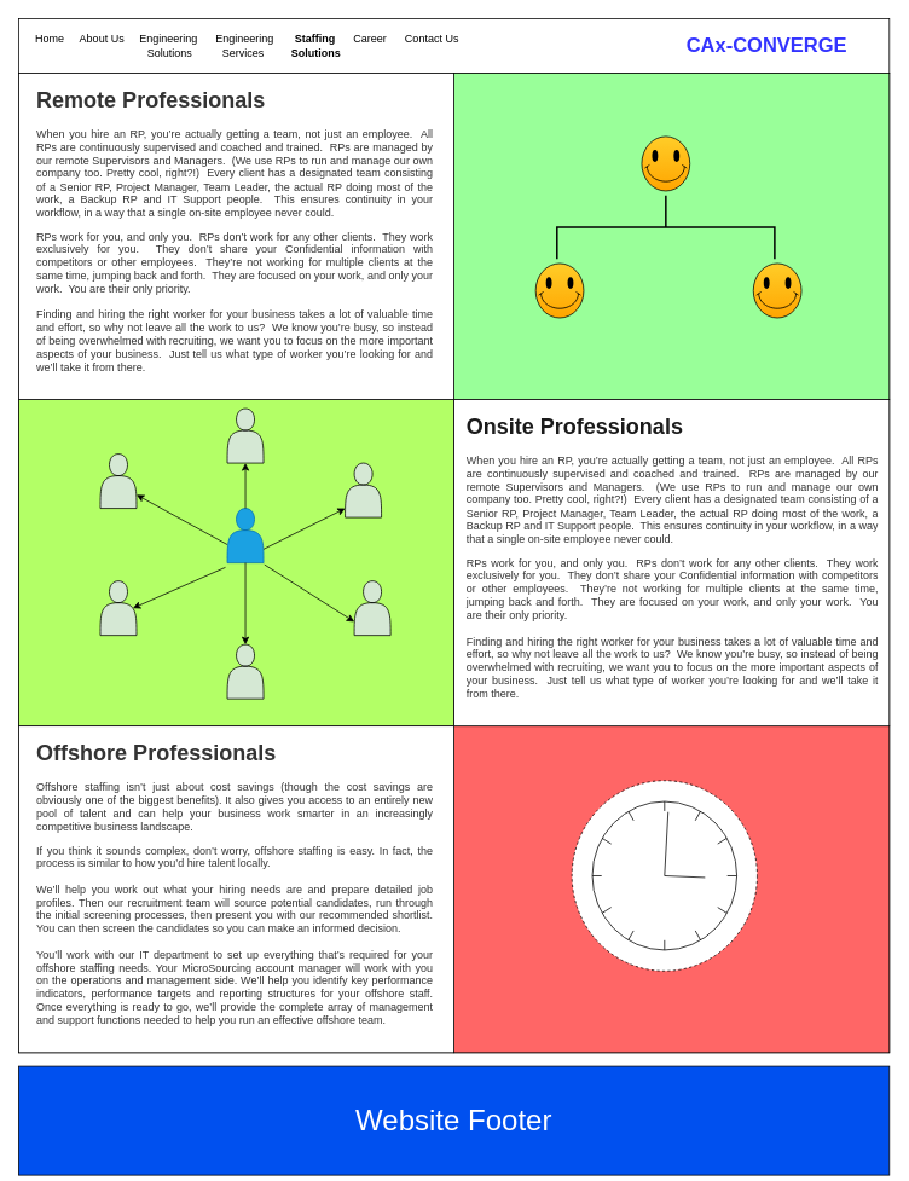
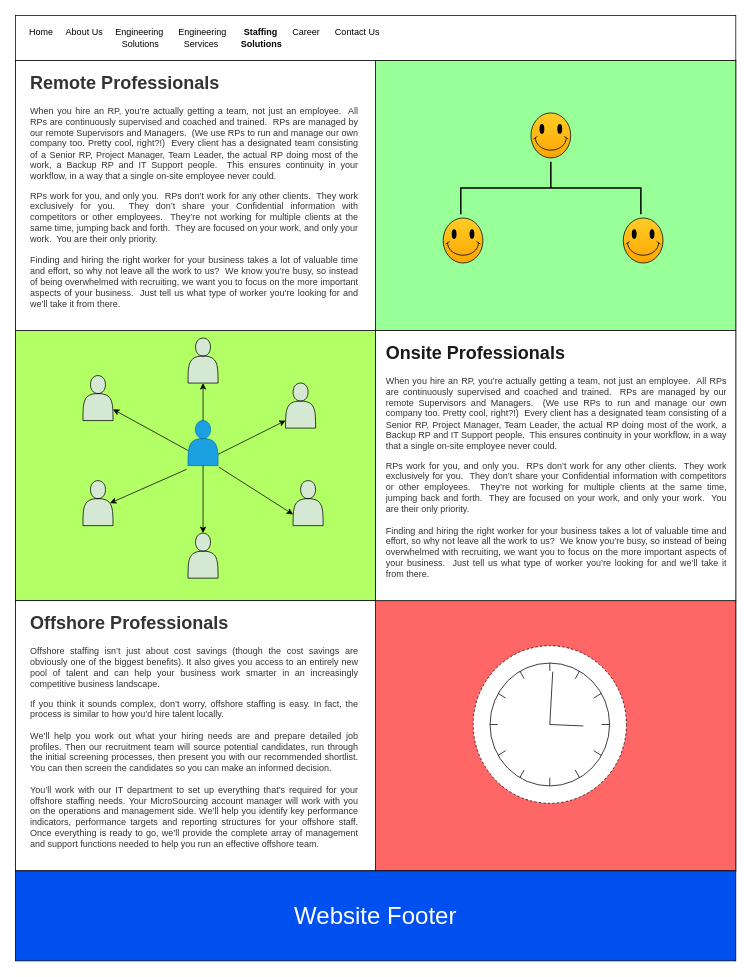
  <mxCell id="0" />
  <mxCell id="1" parent="0" />
  <mxCell id="2" value="&amp;nbsp; &amp;nbsp; &amp;nbsp;Home&amp;nbsp; &amp;nbsp; &amp;nbsp;About Us&amp;nbsp; &amp;nbsp; &amp;nbsp;Engineering&amp;nbsp; &amp;nbsp; &amp;nbsp; Engineering&amp;nbsp; &amp;nbsp; &amp;nbsp; &amp;nbsp;&lt;b&gt;Staffing&lt;/b&gt;&amp;nbsp; &amp;nbsp; &amp;nbsp; Career&amp;nbsp; &amp;nbsp; &amp;nbsp; Contact Us&amp;nbsp; &amp;nbsp; &amp;nbsp; &amp;nbsp; &amp;nbsp; &amp;nbsp; &amp;nbsp; &amp;nbsp; &amp;nbsp; &amp;nbsp; &amp;nbsp; &amp;nbsp; &amp;nbsp; &amp;nbsp; &amp;nbsp; &amp;nbsp; &amp;nbsp; &amp;nbsp; &amp;nbsp; &amp;nbsp; &amp;nbsp; &amp;nbsp; &amp;nbsp; &amp;nbsp; &amp;nbsp; &amp;nbsp; &amp;nbsp; &amp;nbsp; &amp;nbsp; &amp;nbsp; &amp;nbsp; &amp;nbsp; &amp;nbsp; &amp;nbsp; &amp;nbsp; &amp;nbsp; &amp;nbsp; &amp;nbsp; &amp;nbsp; &amp;nbsp; &amp;nbsp; &amp;nbsp;&amp;nbsp;&lt;br&gt;&amp;nbsp; &amp;nbsp; &amp;nbsp; &amp;nbsp; &amp;nbsp; &amp;nbsp; &amp;nbsp; &amp;nbsp; &amp;nbsp; &amp;nbsp; &amp;nbsp; &amp;nbsp; &amp;nbsp; &amp;nbsp; &amp;nbsp; &amp;nbsp; &amp;nbsp; &amp;nbsp; &amp;nbsp; &amp;nbsp; &amp;nbsp; Solutions&amp;nbsp; &amp;nbsp; &amp;nbsp; &amp;nbsp; &amp;nbsp; Services&amp;nbsp; &amp;nbsp; &amp;nbsp; &amp;nbsp; &amp;nbsp;&lt;b&gt;Solutions&lt;/b&gt;" style="rounded=0;whiteSpace=wrap;html=1;align=left;" parent="1" vertex="1"><mxGeometry x="20" y="20" width="960" height="60" as="geometry" /></mxCell>
  <mxCell id="3" value="" style="rounded=0;whiteSpace=wrap;html=1;" parent="1" vertex="1"><mxGeometry x="20" y="80" width="960" height="1080" as="geometry" /></mxCell>
  <mxCell id="4" value="" style="rounded=0;whiteSpace=wrap;html=1;fillColor=#99FF99;" parent="1" vertex="1"><mxGeometry x="500" y="80" width="480" height="360" as="geometry" /></mxCell>
  <mxCell id="5" value="" style="rounded=0;whiteSpace=wrap;html=1;fillColor=#B3FF66;" parent="1" vertex="1"><mxGeometry x="20" y="440" width="480" height="360" as="geometry" /></mxCell>
  <mxCell id="6" value="" style="rounded=0;whiteSpace=wrap;html=1;fillColor=#FF6666;" parent="1" vertex="1"><mxGeometry x="500" y="800" width="480" height="360" as="geometry" /></mxCell>
  <mxCell id="7" value="" style="shape=actor;whiteSpace=wrap;html=1;fillColor=#1ba1e2;strokeColor=#006EAF;fontColor=#ffffff;" parent="1" vertex="1"><mxGeometry x="250" y="560" width="40" height="60" as="geometry" /></mxCell>
  <mxCell id="8" value="" style="verticalLabelPosition=bottom;verticalAlign=top;html=1;shape=mxgraph.basic.smiley;fillColor=#ffcd28;gradientColor=#ffa500;" parent="1" vertex="1"><mxGeometry x="707" y="150" width="53" height="60" as="geometry" /></mxCell>
  <mxCell id="9" value="" style="rounded=0;whiteSpace=wrap;html=1;" parent="1" vertex="1"><mxGeometry x="20" y="80" width="480" height="360" as="geometry" /></mxCell>
  <mxCell id="10" value="" style="rounded=0;whiteSpace=wrap;html=1;" parent="1" vertex="1"><mxGeometry x="500" y="440" width="480" height="360" as="geometry" /></mxCell>
  <mxCell id="11" value="" style="rounded=0;whiteSpace=wrap;html=1;" parent="1" vertex="1"><mxGeometry x="20" y="800" width="480" height="360" as="geometry" /></mxCell>
  <mxCell id="12" value="" style="strokeWidth=2;html=1;shape=mxgraph.flowchart.annotation_2;align=left;labelPosition=right;pointerEvents=1;fillColor=#D5E8D4;rotation=90;" parent="1" vertex="1"><mxGeometry x="698.5" y="130" width="70" height="240" as="geometry" /></mxCell>
  <mxCell id="13" value="" style="verticalLabelPosition=bottom;verticalAlign=top;html=1;shape=mxgraph.basic.smiley;fillColor=#ffcd28;gradientColor=#ffa500;" parent="1" vertex="1"><mxGeometry x="590" y="290" width="53" height="60" as="geometry" /></mxCell>
  <mxCell id="14" value="" style="verticalLabelPosition=bottom;verticalAlign=top;html=1;shape=mxgraph.basic.smiley;fillColor=#ffcd28;gradientColor=#ffa500;" parent="1" vertex="1"><mxGeometry x="830" y="290" width="53" height="60" as="geometry" /></mxCell>
  <mxCell id="15" value="" style="shape=actor;whiteSpace=wrap;html=1;strokeColor=#000000;fillColor=#D5E8D4;" parent="1" vertex="1"><mxGeometry x="380" y="510" width="40" height="60" as="geometry" /></mxCell>
  <mxCell id="16" value="" style="shape=actor;whiteSpace=wrap;html=1;strokeColor=#000000;fillColor=#D5E8D4;" parent="1" vertex="1"><mxGeometry x="110" y="640" width="40" height="60" as="geometry" /></mxCell>
  <mxCell id="17" value="" style="shape=actor;whiteSpace=wrap;html=1;strokeColor=#000000;fillColor=#D5E8D4;" parent="1" vertex="1"><mxGeometry x="390" y="640" width="40" height="60" as="geometry" /></mxCell>
  <mxCell id="18" value="" style="shape=actor;whiteSpace=wrap;html=1;strokeColor=#000000;fillColor=#D5E8D4;" parent="1" vertex="1"><mxGeometry x="110" y="500" width="40" height="60" as="geometry" /></mxCell>
  <mxCell id="19" value="" style="shape=actor;whiteSpace=wrap;html=1;strokeColor=#000000;fillColor=#D5E8D4;" parent="1" vertex="1"><mxGeometry x="250" y="710" width="40" height="60" as="geometry" /></mxCell>
  <mxCell id="20" value="" style="shape=actor;whiteSpace=wrap;html=1;strokeColor=#000000;fillColor=#D5E8D4;" parent="1" vertex="1"><mxGeometry x="250" y="450" width="40" height="60" as="geometry" /></mxCell>
  <mxCell id="21" value="" style="endArrow=classic;html=1;exitX=1;exitY=0.75;exitDx=0;exitDy=0;" parent="1" source="7" edge="1"><mxGeometry width="50" height="50" relative="1" as="geometry"><mxPoint x="340" y="580" as="sourcePoint" /><mxPoint x="380" y="560" as="targetPoint" /></mxGeometry></mxCell>
  <mxCell id="22" value="" style="endArrow=classic;html=1;exitX=1.025;exitY=1.033;exitDx=0;exitDy=0;entryX=0;entryY=0.75;entryDx=0;entryDy=0;exitPerimeter=0;" parent="1" source="7" target="17" edge="1"><mxGeometry width="50" height="50" relative="1" as="geometry"><mxPoint x="300" y="615" as="sourcePoint" /><mxPoint x="390" y="570" as="targetPoint" /></mxGeometry></mxCell>
  <mxCell id="23" value="" style="endArrow=classic;html=1;exitX=1.025;exitY=1.033;exitDx=0;exitDy=0;entryX=0.5;entryY=0;entryDx=0;entryDy=0;exitPerimeter=0;" parent="1" target="19" edge="1"><mxGeometry width="50" height="50" relative="1" as="geometry"><mxPoint x="270" y="620" as="sourcePoint" /><mxPoint x="369" y="683.02" as="targetPoint" /></mxGeometry></mxCell>
  <mxCell id="24" value="" style="endArrow=classic;html=1;exitX=0.5;exitY=0;exitDx=0;exitDy=0;entryX=0.5;entryY=1;entryDx=0;entryDy=0;" parent="1" source="7" target="20" edge="1"><mxGeometry width="50" height="50" relative="1" as="geometry"><mxPoint x="220" y="580" as="sourcePoint" /><mxPoint x="270" y="530" as="targetPoint" /></mxGeometry></mxCell>
  <mxCell id="25" value="" style="endArrow=classic;html=1;entryX=1;entryY=0.75;entryDx=0;entryDy=0;exitX=0.479;exitY=0.444;exitDx=0;exitDy=0;exitPerimeter=0;" parent="1" source="5" target="18" edge="1"><mxGeometry width="50" height="50" relative="1" as="geometry"><mxPoint x="230" y="570" as="sourcePoint" /><mxPoint x="230" y="520" as="targetPoint" /></mxGeometry></mxCell>
  <mxCell id="26" value="" style="endArrow=classic;html=1;exitX=-0.05;exitY=1.083;exitDx=0;exitDy=0;exitPerimeter=0;entryX=0.9;entryY=0.5;entryDx=0;entryDy=0;entryPerimeter=0;" parent="1" source="7" target="16" edge="1"><mxGeometry width="50" height="50" relative="1" as="geometry"><mxPoint x="280" y="630" as="sourcePoint" /><mxPoint x="280" y="720" as="targetPoint" /></mxGeometry></mxCell>
  <mxCell id="27" value="" style="shape=mxgraph.bpmn.shape;html=1;verticalLabelPosition=bottom;labelBackgroundColor=#ffffff;verticalAlign=top;align=center;perimeter=ellipsePerimeter;outlineConnect=0;outline=eventNonint;symbol=timer;" parent="1" vertex="1"><mxGeometry x="630" y="860" width="204.25" height="210" as="geometry" /></mxCell>
- <mxCell id="28" value="&lt;font style=&quot;font-size: 22px;&quot;&gt;CAx-CONVERGE&lt;/font&gt;" style="rounded=0;whiteSpace=wrap;html=1;align=center;fontSize=22;fontStyle=1;strokeColor=none;fillColor=#FFFFFF;fontColor=#3333FF;" parent="1" vertex="1"><mxGeometry x="750" y="30" width="190" height="40" as="geometry" /></mxCell>
  <mxCell id="29" value="&lt;h1&gt;Remote Professionals&lt;/h1&gt;&lt;p style=&quot;text-align: justify&quot;&gt;When you hire an RP, you’re actually getting a team, not just an employee.&amp;nbsp; All RPs are continuously supervised and coached and trained.&amp;nbsp; RPs are managed by our remote Supervisors and Managers.&amp;nbsp; (We use RPs to run and manage our own company too. Pretty cool, right?!)&amp;nbsp; Every client has a designated team consisting of a Senior RP, Project Manager, Team Leader, the actual RP doing most of the work, a Backup RP and IT Support people.&amp;nbsp; This ensures continuity in your workflow, in a way that a single on-site employee never could.&lt;/p&gt;&lt;div style=&quot;text-align: justify&quot;&gt;RPs work for you, and only you.&amp;nbsp; RPs don’t work for any other clients.&amp;nbsp; They work exclusively for you.&amp;nbsp; They don’t share your Confidential information with competitors or other employees.&amp;nbsp; They’re not working for multiple clients at the same time, jumping back and forth.&amp;nbsp; They are focused on your work, and only your work.&amp;nbsp; You are their only priority.&lt;br&gt;&lt;/div&gt;&lt;div style=&quot;text-align: justify&quot;&gt;&lt;br&gt;&lt;/div&gt;&lt;div style=&quot;text-align: justify&quot;&gt;Finding and hiring the right worker for your business takes a lot of valuable time and effort, so why not leave all the work to us?&amp;nbsp; We know you’re busy, so instead of being overwhelmed with recruiting, we want you to focus on the more important aspects of your business.&amp;nbsp; Just tell us what type of worker you’re looking for and we’ll take it from there.&lt;br&gt;&lt;/div&gt;" style="text;html=1;strokeColor=none;fillColor=none;spacing=5;spacingTop=-20;whiteSpace=wrap;overflow=hidden;rounded=0;fontColor=#333333;" vertex="1" parent="1"><mxGeometry x="35" y="90" width="445" height="330" as="geometry" /></mxCell>
  <mxCell id="30" value="&lt;h1&gt;Onsite Professionals&amp;nbsp;&lt;/h1&gt;&lt;p style=&quot;color: rgb(51 , 51 , 51) ; text-align: justify&quot;&gt;When you hire an RP, you’re actually getting a team, not just an employee.&amp;nbsp; All RPs are continuously supervised and coached and trained.&amp;nbsp; RPs are managed by our remote Supervisors and Managers.&amp;nbsp; (We use RPs to run and manage our own company too. Pretty cool, right?!)&amp;nbsp; Every client has a designated team consisting of a Senior RP, Project Manager, Team Leader, the actual RP doing most of the work, a Backup RP and IT Support people.&amp;nbsp; This ensures continuity in your workflow, in a way that a single on-site employee never could.&lt;/p&gt;&lt;div style=&quot;color: rgb(51 , 51 , 51) ; text-align: justify&quot;&gt;RPs work for you, and only you.&amp;nbsp; RPs don’t work for any other clients.&amp;nbsp; They work exclusively for you.&amp;nbsp; They don’t share your Confidential information with competitors or other employees.&amp;nbsp; They’re not working for multiple clients at the same time, jumping back and forth.&amp;nbsp; They are focused on your work, and only your work.&amp;nbsp; You are their only priority.&lt;br&gt;&lt;/div&gt;&lt;div style=&quot;color: rgb(51 , 51 , 51) ; text-align: justify&quot;&gt;&lt;br&gt;&lt;/div&gt;&lt;div style=&quot;color: rgb(51 , 51 , 51) ; text-align: justify&quot;&gt;Finding and hiring the right worker for your business takes a lot of valuable time and effort, so why not leave all the work to us?&amp;nbsp; We know you’re busy, so instead of being overwhelmed with recruiting, we want you to focus on the more important aspects of your business.&amp;nbsp; Just tell us what type of worker you’re looking for and we’ll take it from there.&lt;/div&gt;" style="text;html=1;strokeColor=none;fillColor=none;spacing=5;spacingTop=-20;whiteSpace=wrap;overflow=hidden;rounded=0;fontColor=#1A1A1A;" vertex="1" parent="1"><mxGeometry x="508.5" y="450" width="461.5" height="340" as="geometry" /></mxCell>
  <mxCell id="31" value="&lt;h1&gt;Offshore Professionals&lt;/h1&gt;&lt;p style=&quot;text-align: justify&quot;&gt;Offshore staffing isn’t just about cost savings (though the cost savings are obviously one of the biggest benefits). It also gives you access to an entirely new pool of talent and can help your business work smarter in an increasingly competitive business landscape.&lt;/p&gt;&lt;div style=&quot;text-align: justify&quot;&gt;&lt;div&gt;If you think it sounds complex, don’t worry, offshore staffing is easy. In fact, the process is similar to how you’d hire talent locally.&lt;/div&gt;&lt;div&gt;&lt;br&gt;&lt;/div&gt;&lt;div&gt;We’ll help you work out what your hiring needs are and prepare detailed job profiles. Then our recruitment team will source potential candidates, run through the initial screening processes, then present you with our recommended shortlist. You can then screen the candidates so you can make an informed decision.&lt;/div&gt;&lt;div&gt;&lt;br&gt;&lt;/div&gt;&lt;div&gt;You’ll work with our IT department to set up everything that’s required for your offshore staffing needs. Your MicroSourcing account manager will work with you on the operations and management side. We’ll help you identify key performance indicators, performance targets and reporting structures for your offshore staff. Once everything is ready to go, we’ll provide the complete array of management and support functions needed to help you run an effective offshore team.&lt;br&gt;&lt;/div&gt;&lt;/div&gt;" style="text;html=1;strokeColor=none;fillColor=none;spacing=5;spacingTop=-20;whiteSpace=wrap;overflow=hidden;rounded=0;fontColor=#333333;" vertex="1" parent="1"><mxGeometry x="35" y="810" width="445" height="340" as="geometry" /></mxCell>
- <mxCell id="32" value="&lt;font color=&quot;#ffffff&quot; style=&quot;font-size: 32px&quot;&gt;Website Footer&lt;/font&gt;" style="rounded=0;whiteSpace=wrap;html=1;fontColor=#333333;fillColor=#0050EF;" vertex="1" parent="1"><mxGeometry x="20" y="1175" width="960" height="120" as="geometry" /></mxCell>
+ <mxCell id="32" value="&lt;font color=&quot;#ffffff&quot; style=&quot;font-size: 32px&quot;&gt;Website Footer&lt;/font&gt;" style="rounded=0;whiteSpace=wrap;html=1;fontColor=#333333;fillColor=#0050EF;" vertex="1" parent="1"><mxGeometry x="20" y="1160" width="960" height="120" as="geometry" /></mxCell>
